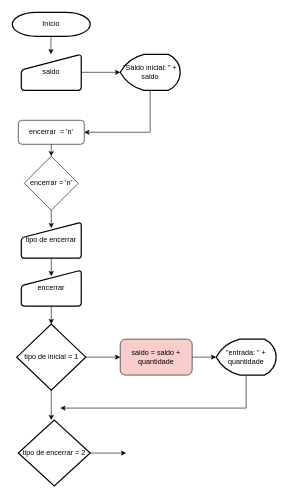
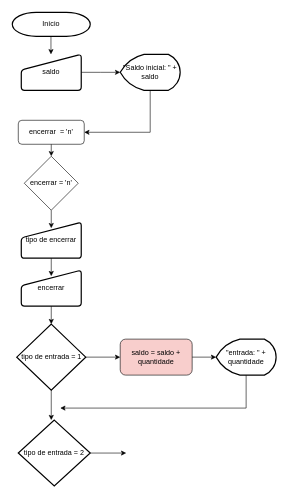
  <mxCell id="0" />
  <mxCell id="1" parent="0" />
  <mxCell id="2" value="Início" style="strokeWidth=2;html=1;shape=mxgraph.flowchart.terminator;whiteSpace=wrap;" vertex="1" parent="1"><mxGeometry x="20" y="20" width="130" height="40" as="geometry" /></mxCell>
  <mxCell id="3" value="" style="endArrow=classic;html=1;rounded=0;" edge="1" parent="1"><mxGeometry width="50" height="50" relative="1" as="geometry"><mxPoint x="84.5" y="60" as="sourcePoint" /><mxPoint x="85" y="90" as="targetPoint" /><Array as="points"><mxPoint x="84.5" y="90" /></Array></mxGeometry></mxCell>
  <mxCell id="4" style="edgeStyle=orthogonalEdgeStyle;rounded=0;orthogonalLoop=1;jettySize=auto;html=1;" edge="1" parent="1" source="5"><mxGeometry relative="1" as="geometry"><mxPoint x="200" y="120" as="targetPoint" /></mxGeometry></mxCell>
  <mxCell id="5" value="saldo" style="html=1;strokeWidth=2;shape=manualInput;whiteSpace=wrap;rounded=1;size=26;arcSize=11;" vertex="1" parent="1"><mxGeometry x="35" y="90" width="100" height="60" as="geometry" /></mxCell>
  <mxCell id="6" value="&quot;Saldo inicial: &quot; +&lt;br&gt;saldo" style="strokeWidth=2;html=1;shape=mxgraph.flowchart.display;whiteSpace=wrap;" vertex="1" parent="1"><mxGeometry x="200" y="90" width="100" height="60" as="geometry" /></mxCell>
  <mxCell id="7" value="" style="endArrow=classic;html=1;rounded=0;" edge="1" parent="1" source="6"><mxGeometry width="50" height="50" relative="1" as="geometry"><mxPoint x="250" y="200" as="sourcePoint" /><mxPoint x="140" y="220" as="targetPoint" /><Array as="points"><mxPoint x="250" y="220" /></Array></mxGeometry></mxCell>
  <mxCell id="8" value="encerrar&amp;nbsp; = 'n'" style="rounded=1;whiteSpace=wrap;html=1;" vertex="1" parent="1"><mxGeometry x="30" y="200" width="110" height="40" as="geometry" /></mxCell>
  <mxCell id="9" value="" style="endArrow=classic;html=1;rounded=0;" edge="1" parent="1" source="8"><mxGeometry width="50" height="50" relative="1" as="geometry"><mxPoint x="85" y="290" as="sourcePoint" /><mxPoint x="85" y="260" as="targetPoint" /></mxGeometry></mxCell>
  <mxCell id="10" value="encerrar = 'n'" style="rhombus;whiteSpace=wrap;html=1;" vertex="1" parent="1"><mxGeometry x="40" y="260" width="90" height="90" as="geometry" /></mxCell>
  <mxCell id="11" value="" style="endArrow=classic;html=1;rounded=0;" edge="1" parent="1" source="10"><mxGeometry width="50" height="50" relative="1" as="geometry"><mxPoint x="85" y="400" as="sourcePoint" /><mxPoint x="85" y="380" as="targetPoint" /></mxGeometry></mxCell>
  <mxCell id="12" value="tipo de encerrar" style="html=1;strokeWidth=2;shape=manualInput;whiteSpace=wrap;rounded=1;size=26;arcSize=11;" vertex="1" parent="1"><mxGeometry x="35" y="370" width="100" height="60" as="geometry" /></mxCell>
  <mxCell id="13" value="" style="endArrow=classic;html=1;rounded=0;" edge="1" parent="1" source="12"><mxGeometry width="50" height="50" relative="1" as="geometry"><mxPoint x="85" y="480" as="sourcePoint" /><mxPoint x="85" y="460" as="targetPoint" /></mxGeometry></mxCell>
  <mxCell id="14" value="encerrar" style="html=1;strokeWidth=2;shape=manualInput;whiteSpace=wrap;rounded=1;size=26;arcSize=11;" vertex="1" parent="1"><mxGeometry x="35" y="450" width="100" height="60" as="geometry" /></mxCell>
  <mxCell id="15" value="" style="endArrow=classic;html=1;rounded=0;" edge="1" parent="1" source="14"><mxGeometry width="50" height="50" relative="1" as="geometry"><mxPoint x="85" y="570" as="sourcePoint" /><mxPoint x="85" y="540" as="targetPoint" /></mxGeometry></mxCell>
- <mxCell id="16" value="tipo de inicial = 1" style="strokeWidth=2;html=1;shape=mxgraph.flowchart.decision;whiteSpace=wrap;" vertex="1" parent="1"><mxGeometry x="27.5" y="540" width="115" height="110" as="geometry" /></mxCell>
+ <mxCell id="16" value="tipo de entrada = 1" style="strokeWidth=2;html=1;shape=mxgraph.flowchart.decision;whiteSpace=wrap;" vertex="1" parent="1"><mxGeometry x="27.5" y="540" width="115" height="110" as="geometry" /></mxCell>
  <mxCell id="17" value="" style="endArrow=classic;html=1;rounded=0;" edge="1" parent="1" source="16"><mxGeometry width="50" height="50" relative="1" as="geometry"><mxPoint x="142.5" y="645" as="sourcePoint" /><mxPoint x="200" y="595" as="targetPoint" /></mxGeometry></mxCell>
  <mxCell id="18" value="saldo = saldo + quantidade" style="rounded=1;whiteSpace=wrap;html=1;fillColor=#f8cecc;" vertex="1" parent="1"><mxGeometry x="200" y="565" width="120" height="60" as="geometry" /></mxCell>
  <mxCell id="19" value="" style="endArrow=classic;html=1;rounded=0;" edge="1" parent="1" source="18"><mxGeometry width="50" height="50" relative="1" as="geometry"><mxPoint x="320" y="645" as="sourcePoint" /><mxPoint x="360" y="595" as="targetPoint" /></mxGeometry></mxCell>
  <mxCell id="20" value="&quot;entrada: &quot; + quantidade" style="strokeWidth=2;html=1;shape=mxgraph.flowchart.display;whiteSpace=wrap;" vertex="1" parent="1"><mxGeometry x="360" y="565" width="100" height="60" as="geometry" /></mxCell>
  <mxCell id="21" value="" style="endArrow=classic;html=1;rounded=0;" edge="1" parent="1" source="16"><mxGeometry width="50" height="50" relative="1" as="geometry"><mxPoint x="85" y="700" as="sourcePoint" /><mxPoint x="85" y="700" as="targetPoint" /></mxGeometry></mxCell>
  <mxCell id="22" value="" style="endArrow=classic;html=1;rounded=0;" edge="1" parent="1" source="20"><mxGeometry width="50" height="50" relative="1" as="geometry"><mxPoint x="410" y="675" as="sourcePoint" /><mxPoint x="100" y="680" as="targetPoint" /><Array as="points"><mxPoint x="410" y="680" /></Array></mxGeometry></mxCell>
- <mxCell id="23" value="tipo de encerrar = 2" style="strokeWidth=2;html=1;shape=mxgraph.flowchart.decision;whiteSpace=wrap;" vertex="1" parent="1"><mxGeometry x="30" y="700" width="120" height="110" as="geometry" /></mxCell>
+ <mxCell id="23" value="tipo de entrada = 2" style="strokeWidth=2;html=1;shape=mxgraph.flowchart.decision;whiteSpace=wrap;" vertex="1" parent="1"><mxGeometry x="30" y="700" width="120" height="110" as="geometry" /></mxCell>
  <mxCell id="24" value="" style="endArrow=classic;html=1;rounded=0;" edge="1" parent="1" source="23"><mxGeometry width="50" height="50" relative="1" as="geometry"><mxPoint x="150" y="805" as="sourcePoint" /><mxPoint x="210" y="755" as="targetPoint" /></mxGeometry></mxCell>
